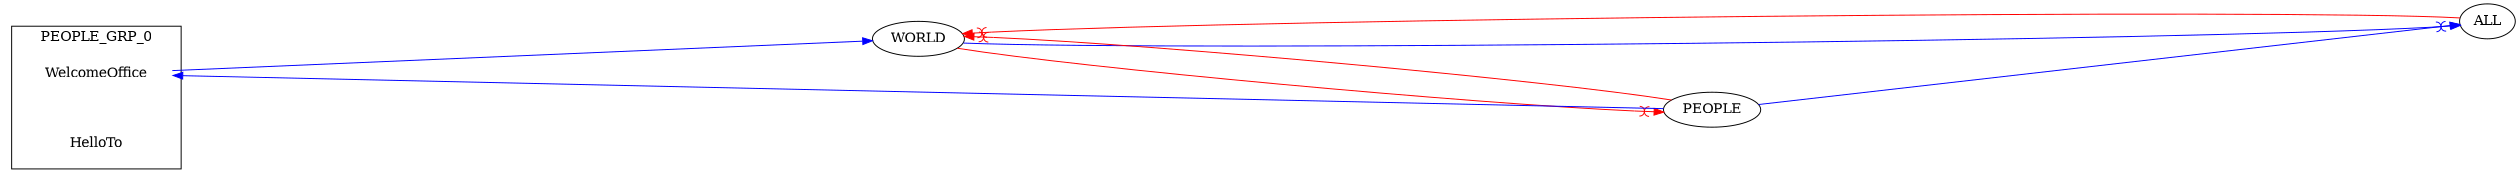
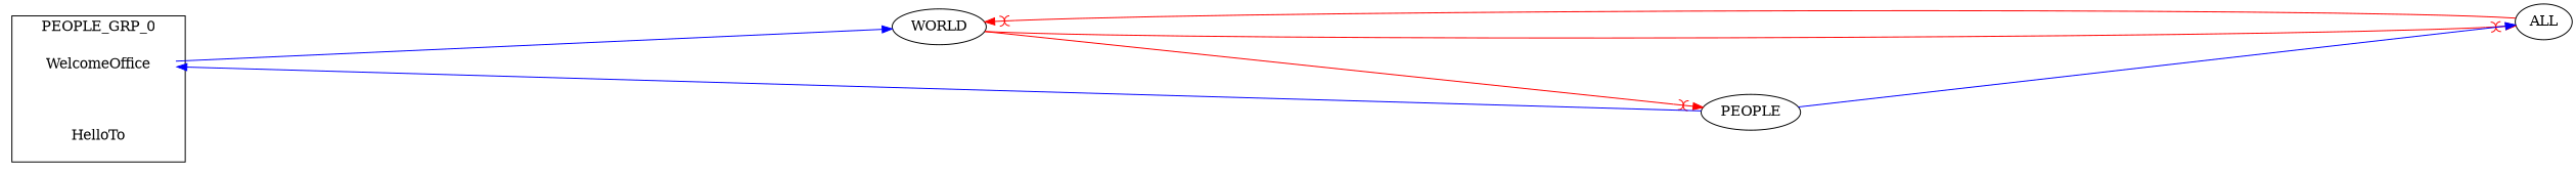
  digraph {
    compound=true
    nodesep=0.5
    rankdir=LR
    ranksep=10
    edge [color=red arrowhead=normalicurvecurve]
    WelcomeOffice [color=white style=filled]
    HelloTo [color=white style=filled]
    WORLD
    ALL
    PEOPLE
    subgraph cluster_1 {
      color=black
      label=PEOPLE_GRP_0
      WelcomeOffice
      HelloTo
    }
    WelcomeOffice -> WORLD [color=blue arrowhead=""]
-   WORLD -> ALL [color=blue]
+   WORLD -> ALL
    WORLD -> PEOPLE
    ALL -> WORLD
    PEOPLE -> WelcomeOffice [color=blue arrowhead=""]
-   PEOPLE -> WORLD
    PEOPLE -> ALL [color=blue arrowhead=""]
  }
